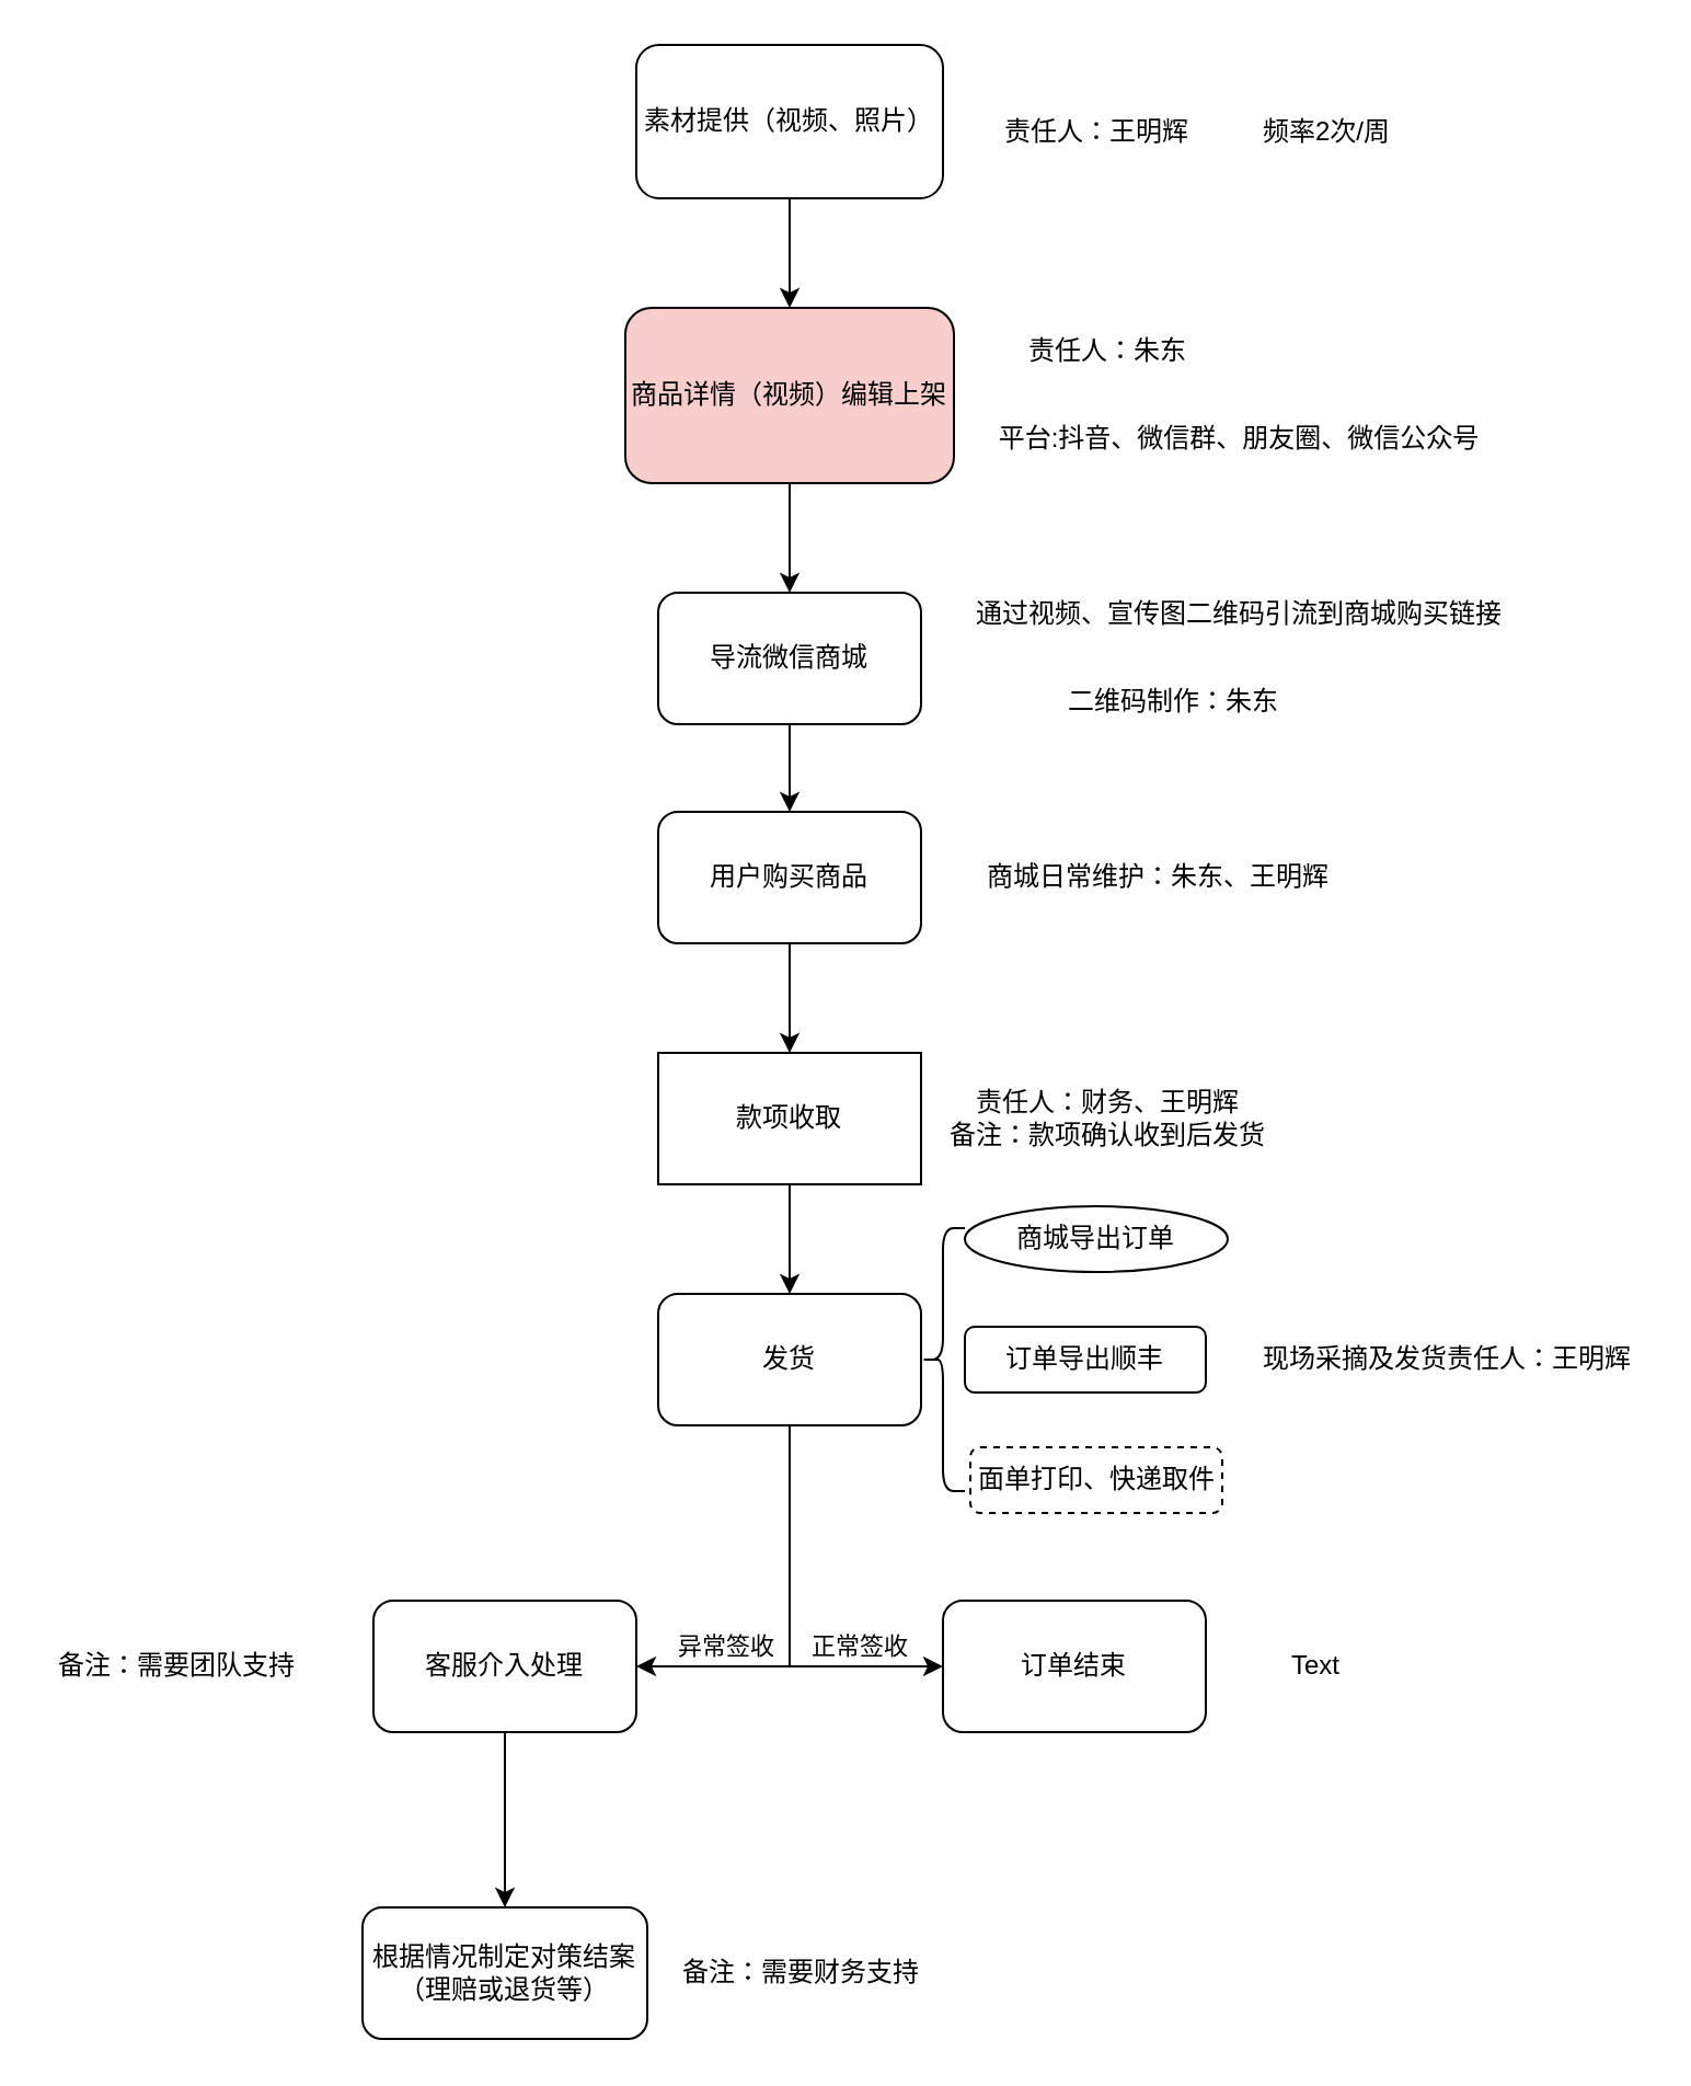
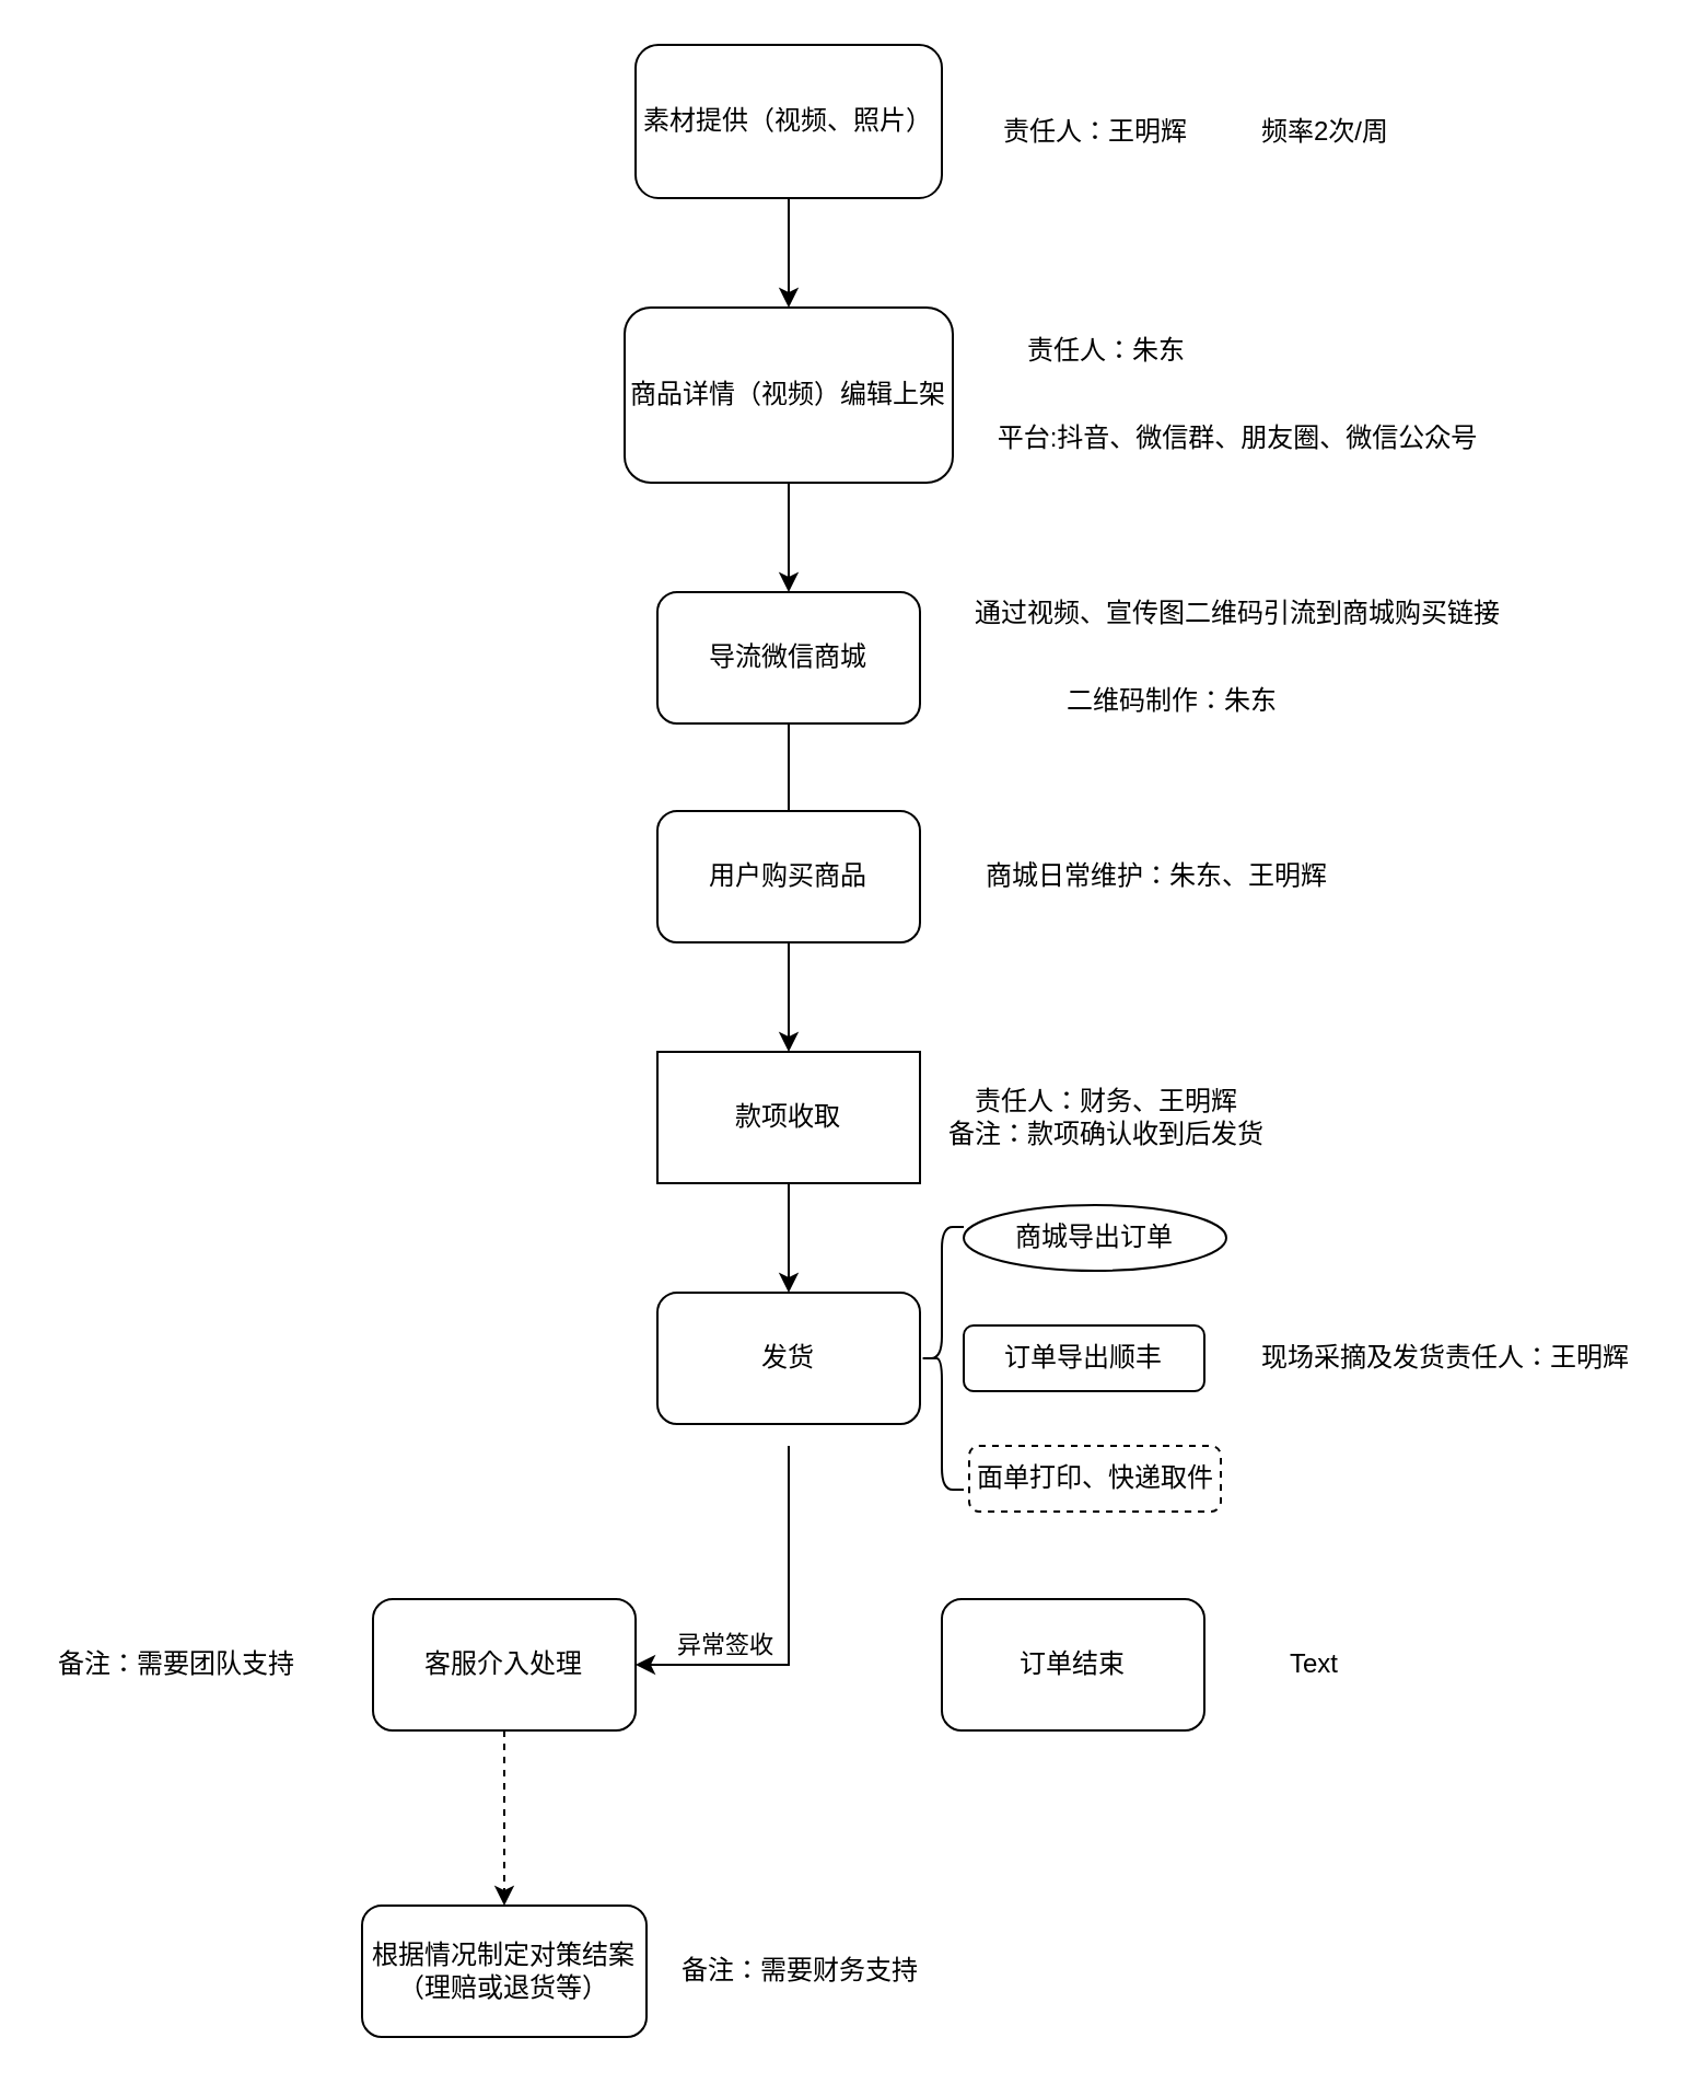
  <mxCell id="0" />
  <mxCell id="1" parent="0" />
  <mxCell id="2" value="" style="edgeStyle=orthogonalEdgeStyle;rounded=0;orthogonalLoop=1;jettySize=auto;html=1;" edge="1" parent="1" source="3" target="15"><mxGeometry relative="1" as="geometry" /></mxCell>
- <mxCell id="3" value="商品详情（视频）编辑上架" style="rounded=1;whiteSpace=wrap;html=1;fillColor=#f8cecc;" vertex="1" parent="1"><mxGeometry x="285" y="140" width="150" height="80" as="geometry" /></mxCell>
+ <mxCell id="3" value="商品详情（视频）编辑上架" style="rounded=1;whiteSpace=wrap;html=1;" vertex="1" parent="1"><mxGeometry x="285" y="140" width="150" height="80" as="geometry" /></mxCell>
  <mxCell id="4" value="" style="edgeStyle=orthogonalEdgeStyle;rounded=0;orthogonalLoop=1;jettySize=auto;html=1;" edge="1" parent="1" source="5" target="8"><mxGeometry relative="1" as="geometry" /></mxCell>
  <mxCell id="5" value="用户购买商品" style="whiteSpace=wrap;html=1;rounded=1;" vertex="1" parent="1"><mxGeometry x="300" y="370" width="120" height="60" as="geometry" /></mxCell>
  <mxCell id="6" value="责任人：朱东" style="text;html=1;align=center;verticalAlign=middle;resizable=0;points=[];autosize=1;" vertex="1" parent="1"><mxGeometry x="460" y="150" width="90" height="20" as="geometry" /></mxCell>
  <mxCell id="7" value="" style="edgeStyle=orthogonalEdgeStyle;rounded=0;orthogonalLoop=1;jettySize=auto;html=1;" edge="1" parent="1" source="8"><mxGeometry relative="1" as="geometry"><mxPoint x="360" y="590" as="targetPoint" /></mxGeometry></mxCell>
  <mxCell id="8" value="款项收取" style="whiteSpace=wrap;html=1;rounded=0;" vertex="1" parent="1"><mxGeometry x="300" y="480" width="120" height="60" as="geometry" /></mxCell>
  <mxCell id="9" value="" style="edgeStyle=orthogonalEdgeStyle;rounded=0;orthogonalLoop=1;jettySize=auto;html=1;" edge="1" parent="1" source="10" target="3"><mxGeometry relative="1" as="geometry" /></mxCell>
  <mxCell id="10" value="素材提供（视频、照片）" style="whiteSpace=wrap;html=1;rounded=1;" vertex="1" parent="1"><mxGeometry x="290" y="20" width="140" height="70" as="geometry" /></mxCell>
  <mxCell id="11" value="责任人：王明辉" style="text;html=1;align=center;verticalAlign=middle;resizable=0;points=[];autosize=1;" vertex="1" parent="1"><mxGeometry x="450" y="50" width="100" height="20" as="geometry" /></mxCell>
  <mxCell id="12" value="频率2次/周" style="text;html=1;align=center;verticalAlign=middle;resizable=0;points=[];autosize=1;" vertex="1" parent="1"><mxGeometry x="570" y="50" width="70" height="20" as="geometry" /></mxCell>
  <mxCell id="13" value="平台:抖音、微信群、朋友圈、微信公众号" style="text;html=1;align=center;verticalAlign=middle;resizable=0;points=[];autosize=1;" vertex="1" parent="1"><mxGeometry x="450" y="190" width="230" height="20" as="geometry" /></mxCell>
- <mxCell id="14" value="" style="edgeStyle=orthogonalEdgeStyle;rounded=0;orthogonalLoop=1;jettySize=auto;html=1;" edge="1" parent="1" source="15" target="5"><mxGeometry relative="1" as="geometry" /></mxCell>
+ <mxCell id="14" value="" style="edgeStyle=orthogonalEdgeStyle;rounded=0;orthogonalLoop=1;jettySize=auto;html=1;endArrow=none;" edge="1" parent="1" source="15" target="5"><mxGeometry relative="1" as="geometry" /></mxCell>
  <mxCell id="15" value="导流微信商城" style="whiteSpace=wrap;html=1;rounded=1;" vertex="1" parent="1"><mxGeometry x="300" y="270" width="120" height="60" as="geometry" /></mxCell>
- <mxCell id="16" value="" style="edgeStyle=orthogonalEdgeStyle;rounded=0;orthogonalLoop=1;jettySize=auto;html=1;" edge="1" parent="1" source="20" target="25"><mxGeometry relative="1" as="geometry"><Array as="points"><mxPoint x="360" y="760" /><mxPoint x="430" y="760" /></Array></mxGeometry></mxCell>
- <mxCell id="17" value="正常签收" style="edgeLabel;html=1;align=center;verticalAlign=middle;resizable=0;points=[];" vertex="1" connectable="0" parent="16"><mxGeometry x="0.567" y="3" relative="1" as="geometry"><mxPoint y="-7" as="offset" /></mxGeometry></mxCell>
  <mxCell id="18" value="" style="edgeStyle=orthogonalEdgeStyle;rounded=0;orthogonalLoop=1;jettySize=auto;html=1;" edge="1" parent="1" target="27"><mxGeometry relative="1" as="geometry"><mxPoint x="360" y="660" as="sourcePoint" /><Array as="points"><mxPoint x="360" y="760" /></Array></mxGeometry></mxCell>
  <mxCell id="19" value="异常签收" style="edgeLabel;html=1;align=center;verticalAlign=middle;resizable=0;points=[];" vertex="1" connectable="0" parent="18"><mxGeometry x="0.671" y="-1" relative="1" as="geometry"><mxPoint x="12" y="-9" as="offset" /></mxGeometry></mxCell>
  <mxCell id="20" value="发货" style="rounded=1;whiteSpace=wrap;html=1;" vertex="1" parent="1"><mxGeometry x="300" y="590" width="120" height="60" as="geometry" /></mxCell>
  <mxCell id="21" value="" style="shape=curlyBracket;whiteSpace=wrap;html=1;rounded=1;size=0.5;" vertex="1" parent="1"><mxGeometry x="420" y="560" width="20" height="120" as="geometry" /></mxCell>
  <mxCell id="22" value="商城导出订单" style="ellipse;whiteSpace=wrap;html=1;" vertex="1" parent="1"><mxGeometry x="440" y="550" width="120" height="30" as="geometry" /></mxCell>
  <mxCell id="23" value="订单导出顺丰" style="rounded=1;whiteSpace=wrap;html=1;" vertex="1" parent="1"><mxGeometry x="440" y="605" width="110" height="30" as="geometry" /></mxCell>
  <mxCell id="24" value="面单打印、快递取件" style="rounded=1;whiteSpace=wrap;html=1;dashed=1;" vertex="1" parent="1"><mxGeometry x="442.5" y="660" width="115" height="30" as="geometry" /></mxCell>
  <mxCell id="25" value="订单结束" style="whiteSpace=wrap;html=1;rounded=1;" vertex="1" parent="1"><mxGeometry x="430" y="730" width="120" height="60" as="geometry" /></mxCell>
- <mxCell id="26" value="" style="edgeStyle=orthogonalEdgeStyle;rounded=0;orthogonalLoop=1;jettySize=auto;html=1;" edge="1" parent="1" source="27" target="28"><mxGeometry relative="1" as="geometry" /></mxCell>
+ <mxCell id="26" value="" style="edgeStyle=orthogonalEdgeStyle;rounded=0;orthogonalLoop=1;jettySize=auto;html=1;dashed=1;" edge="1" parent="1" source="27" target="28"><mxGeometry relative="1" as="geometry" /></mxCell>
  <mxCell id="27" value="客服介入处理" style="whiteSpace=wrap;html=1;rounded=1;" vertex="1" parent="1"><mxGeometry x="170" y="730" width="120" height="60" as="geometry" /></mxCell>
  <mxCell id="28" value="根据情况制定对策结案（理赔或退货等）" style="whiteSpace=wrap;html=1;rounded=1;" vertex="1" parent="1"><mxGeometry x="165" y="870" width="130" height="60" as="geometry" /></mxCell>
  <mxCell id="29" value="通过视频、宣传图二维码引流到商城购买链接" style="text;html=1;align=center;verticalAlign=middle;resizable=0;points=[];autosize=1;" vertex="1" parent="1"><mxGeometry x="435" y="270" width="260" height="20" as="geometry" /></mxCell>
  <mxCell id="30" value="二维码制作：朱东" style="text;html=1;align=center;verticalAlign=middle;resizable=0;points=[];autosize=1;" vertex="1" parent="1"><mxGeometry x="480" y="310" width="110" height="20" as="geometry" /></mxCell>
  <mxCell id="31" value="商城日常维护：朱东、王明辉" style="text;html=1;align=center;verticalAlign=middle;resizable=0;points=[];autosize=1;" vertex="1" parent="1"><mxGeometry x="442.5" y="390" width="170" height="20" as="geometry" /></mxCell>
  <mxCell id="32" value="责任人：财务、王明辉&lt;br&gt;备注：款项确认收到后发货" style="text;html=1;align=center;verticalAlign=middle;resizable=0;points=[];autosize=1;" vertex="1" parent="1"><mxGeometry x="425" y="495" width="160" height="30" as="geometry" /></mxCell>
  <mxCell id="33" value="备注：需要团队支持" style="text;html=1;align=center;verticalAlign=middle;resizable=0;points=[];autosize=1;" vertex="1" parent="1"><mxGeometry x="20" y="750" width="120" height="20" as="geometry" /></mxCell>
  <mxCell id="34" value="备注：需要财务支持" style="text;html=1;align=center;verticalAlign=middle;resizable=0;points=[];autosize=1;" vertex="1" parent="1"><mxGeometry x="305" y="890" width="120" height="20" as="geometry" /></mxCell>
  <mxCell id="35" value="现场采摘及发货责任人：王明辉" style="text;html=1;align=center;verticalAlign=middle;resizable=0;points=[];autosize=1;" vertex="1" parent="1"><mxGeometry x="570" y="610" width="180" height="20" as="geometry" /></mxCell>
  <mxCell id="36" value="Text" style="text;html=1;align=center;verticalAlign=middle;resizable=0;points=[];autosize=1;" vertex="1" parent="1"><mxGeometry x="580" y="750" width="40" height="20" as="geometry" /></mxCell>
